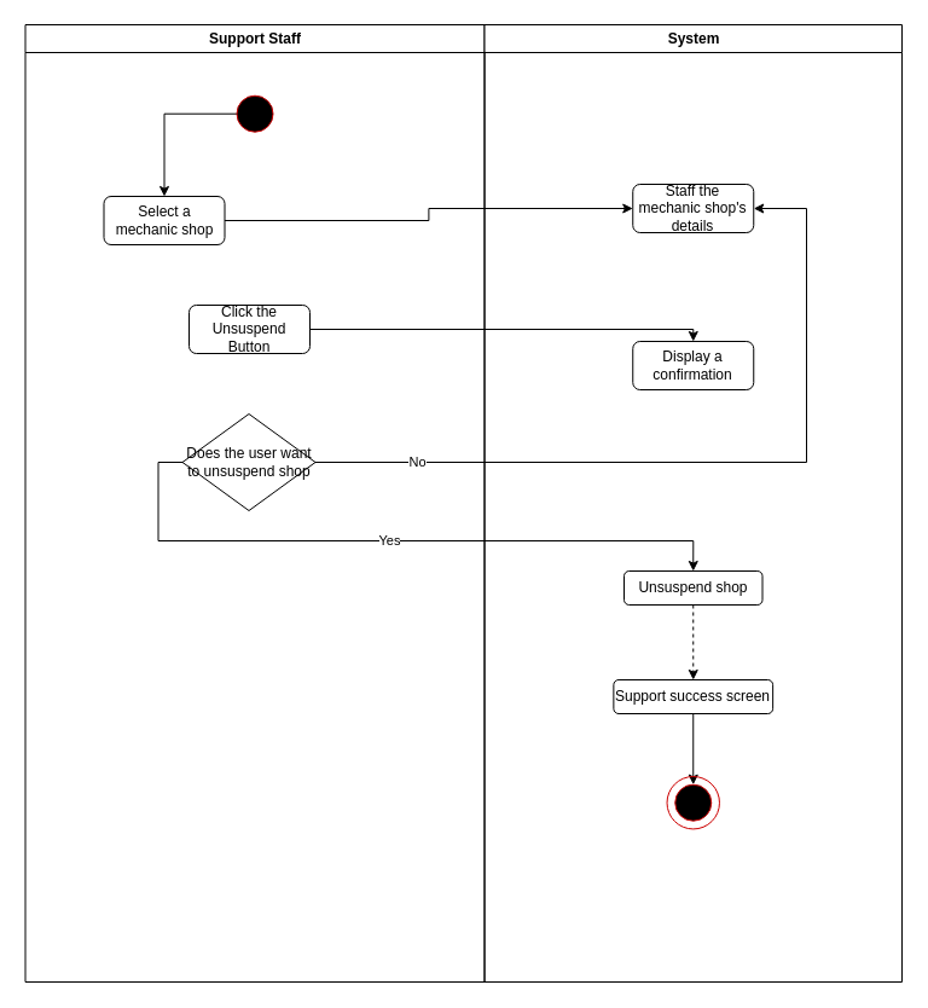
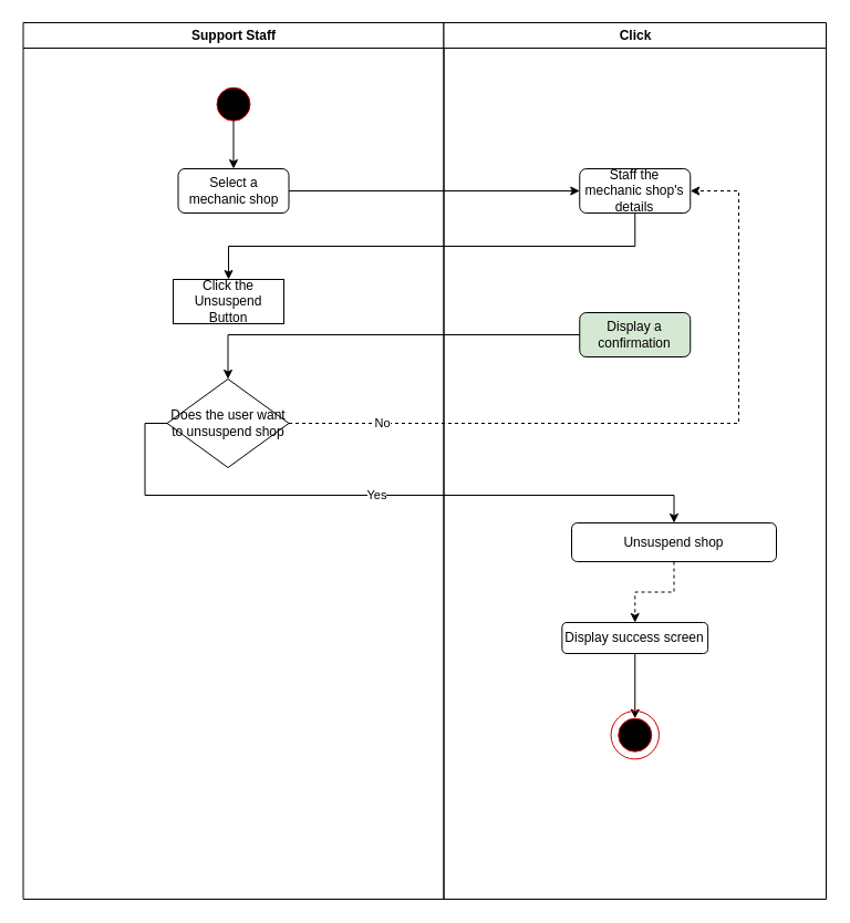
  <mxCell id="0" />
  <mxCell id="1" parent="0" />
  <mxCell id="2" value="Support Staff" style="swimlane;whiteSpace=wrap;movable=0;" parent="1" vertex="1"><mxGeometry x="20.5" y="20" width="380" height="792" as="geometry" /></mxCell>
- <mxCell id="3" value="Select a mechanic shop" style="rounded=1;whiteSpace=wrap;html=1;" parent="2" vertex="1"><mxGeometry x="65" y="142" width="100" height="40" as="geometry" /></mxCell>
- <mxCell id="4" value="Click the Unsuspend Button" style="rounded=1;whiteSpace=wrap;html=1;" parent="2" vertex="1"><mxGeometry x="135.5" y="232" width="100" height="40" as="geometry" /></mxCell>
+ <mxCell id="3" value="Select a mechanic shop" style="rounded=1;whiteSpace=wrap;html=1;" parent="2" vertex="1"><mxGeometry x="140" y="132" width="100" height="40" as="geometry" /></mxCell>
+ <mxCell id="4" value="Click the Unsuspend Button" style="whiteSpace=wrap;html=1;rounded=0;" parent="2" vertex="1"><mxGeometry x="135.5" y="232" width="100" height="40" as="geometry" /></mxCell>
  <mxCell id="5" value="" style="edgeStyle=orthogonalEdgeStyle;rounded=0;orthogonalLoop=1;jettySize=auto;html=1;entryX=0.5;entryY=0;entryDx=0;entryDy=0;" parent="2" source="7" target="3" edge="1"><mxGeometry relative="1" as="geometry"><mxPoint x="190.01" y="122" as="targetPoint" /></mxGeometry></mxCell>
  <mxCell id="6" value="" style="group" parent="2" vertex="1" connectable="0"><mxGeometry x="168.29" y="52" width="43.43" height="43.43" as="geometry" /></mxCell>
  <mxCell id="7" value="" style="ellipse;whiteSpace=wrap;html=1;aspect=fixed;fillColor=#000000;strokeColor=#CC0000;" parent="6" vertex="1"><mxGeometry x="6.72" y="6.71" width="30" height="30" as="geometry" /></mxCell>
  <mxCell id="8" value="Does the user want to unsuspend shop" style="rhombus;whiteSpace=wrap;html=1;" parent="2" vertex="1"><mxGeometry x="130" y="322" width="110" height="80" as="geometry" /></mxCell>
- <mxCell id="9" value="System" style="swimlane;whiteSpace=wrap;movable=0;" parent="1" vertex="1"><mxGeometry x="400.5" y="20" width="345.5" height="792" as="geometry" /></mxCell>
+ <mxCell id="9" value="Click" style="swimlane;whiteSpace=wrap;movable=0;" parent="1" vertex="1"><mxGeometry x="400.5" y="20" width="345.5" height="792" as="geometry" /></mxCell>
  <mxCell id="10" value="Staff the mechanic shop's details" style="rounded=1;whiteSpace=wrap;html=1;" parent="9" vertex="1"><mxGeometry x="122.75" y="132" width="100" height="40" as="geometry" /></mxCell>
  <mxCell id="11" value="" style="edgeStyle=orthogonalEdgeStyle;rounded=0;orthogonalLoop=1;jettySize=auto;html=1;" parent="9" source="12" target="18" edge="1"><mxGeometry relative="1" as="geometry" /></mxCell>
- <mxCell id="12" value="Support success screen" style="rounded=1;whiteSpace=wrap;html=1;" parent="9" vertex="1"><mxGeometry x="106.87" y="542" width="131.76" height="28" as="geometry" /></mxCell>
- <mxCell id="13" value="Display a confirmation" style="rounded=1;whiteSpace=wrap;html=1;" parent="9" vertex="1"><mxGeometry x="122.75" y="262" width="100" height="40" as="geometry" /></mxCell>
+ <mxCell id="12" value="Display success screen" style="rounded=1;whiteSpace=wrap;html=1;" parent="9" vertex="1"><mxGeometry x="106.87" y="542" width="131.76" height="28" as="geometry" /></mxCell>
+ <mxCell id="13" value="Display a confirmation" style="rounded=1;whiteSpace=wrap;html=1;fillColor=#d5e8d4;" parent="9" vertex="1"><mxGeometry x="122.75" y="262" width="100" height="40" as="geometry" /></mxCell>
  <mxCell id="14" style="edgeStyle=orthogonalEdgeStyle;rounded=0;orthogonalLoop=1;jettySize=auto;html=1;exitX=0.5;exitY=1;exitDx=0;exitDy=0;entryX=0.5;entryY=0;entryDx=0;entryDy=0;dashed=1;" parent="9" source="15" target="12" edge="1"><mxGeometry relative="1" as="geometry" /></mxCell>
- <mxCell id="15" value="Unsuspend shop" style="rounded=1;whiteSpace=wrap;html=1;" parent="9" vertex="1"><mxGeometry x="115.5" y="452" width="114.5" height="28" as="geometry" /></mxCell>
+ <mxCell id="15" value="Unsuspend shop" style="rounded=1;whiteSpace=wrap;html=1;" parent="9" vertex="1"><mxGeometry x="115.5" y="452" width="185" height="35" as="geometry" /></mxCell>
  <mxCell id="16" value="" style="group" parent="9" vertex="1" connectable="0"><mxGeometry x="151.04" y="622" width="43.43" height="43.43" as="geometry" /></mxCell>
  <mxCell id="17" value="" style="ellipse;whiteSpace=wrap;html=1;aspect=fixed;fillColor=none;strokeColor=#CC0000;" parent="16" vertex="1"><mxGeometry width="43.43" height="43.43" as="geometry" /></mxCell>
  <mxCell id="18" value="" style="ellipse;whiteSpace=wrap;html=1;aspect=fixed;fillColor=#000000;strokeColor=#CC0000;" parent="16" vertex="1"><mxGeometry x="6.72" y="6.71" width="30" height="30" as="geometry" /></mxCell>
  <mxCell id="19" style="edgeStyle=orthogonalEdgeStyle;rounded=0;orthogonalLoop=1;jettySize=auto;html=1;" parent="1" source="3" target="10" edge="1"><mxGeometry relative="1" as="geometry" /></mxCell>
- <mxCell id="21" style="edgeStyle=orthogonalEdgeStyle;rounded=0;orthogonalLoop=1;jettySize=auto;html=1;entryX=0.5;entryY=0;entryDx=0;entryDy=0;" parent="1" source="4" target="13" edge="1"><mxGeometry relative="1" as="geometry"><mxPoint x="476" y="272" as="targetPoint" /><Array as="points"><mxPoint x="573" y="272" /><mxPoint x="573" y="282" /></Array></mxGeometry></mxCell>
+ <mxCell id="20" style="edgeStyle=orthogonalEdgeStyle;rounded=0;orthogonalLoop=1;jettySize=auto;html=1;entryX=0.5;entryY=0;entryDx=0;entryDy=0;exitX=0.5;exitY=1;exitDx=0;exitDy=0;" parent="1" source="10" target="4" edge="1"><mxGeometry relative="1" as="geometry"><Array as="points"><mxPoint x="573" y="222" /><mxPoint x="206" y="222" /></Array></mxGeometry></mxCell>
+ <mxCell id="22" value="" style="edgeStyle=orthogonalEdgeStyle;rounded=0;orthogonalLoop=1;jettySize=auto;html=1;" parent="1" source="13" target="8" edge="1"><mxGeometry relative="1" as="geometry" /></mxCell>
  <mxCell id="23" value="Yes" style="edgeStyle=orthogonalEdgeStyle;rounded=0;orthogonalLoop=1;jettySize=auto;html=1;exitX=0;exitY=0.5;exitDx=0;exitDy=0;entryX=0.5;entryY=0;entryDx=0;entryDy=0;" parent="1" source="8" target="15" edge="1"><mxGeometry relative="1" as="geometry"><mxPoint x="126" y="442" as="sourcePoint" /><mxPoint x="536" y="472" as="targetPoint" /></mxGeometry></mxCell>
- <mxCell id="24" style="edgeStyle=orthogonalEdgeStyle;rounded=0;orthogonalLoop=1;jettySize=auto;html=1;entryX=1;entryY=0.5;entryDx=0;entryDy=0;exitX=1;exitY=0.5;exitDx=0;exitDy=0;" parent="1" source="8" target="10" edge="1"><mxGeometry relative="1" as="geometry"><Array as="points"><mxPoint x="667" y="382" /><mxPoint x="667" y="172" /></Array></mxGeometry></mxCell>
+ <mxCell id="24" style="edgeStyle=orthogonalEdgeStyle;rounded=0;orthogonalLoop=1;jettySize=auto;html=1;entryX=1;entryY=0.5;entryDx=0;entryDy=0;exitX=1;exitY=0.5;exitDx=0;exitDy=0;dashed=1;" parent="1" source="8" target="10" edge="1"><mxGeometry relative="1" as="geometry"><Array as="points"><mxPoint x="667" y="382" /><mxPoint x="667" y="172" /></Array></mxGeometry></mxCell>
  <mxCell id="25" value="No" style="edgeLabel;html=1;align=center;verticalAlign=middle;resizable=0;points=[];" parent="24" vertex="1" connectable="0"><mxGeometry x="-0.746" y="1" relative="1" as="geometry"><mxPoint as="offset" /></mxGeometry></mxCell>
